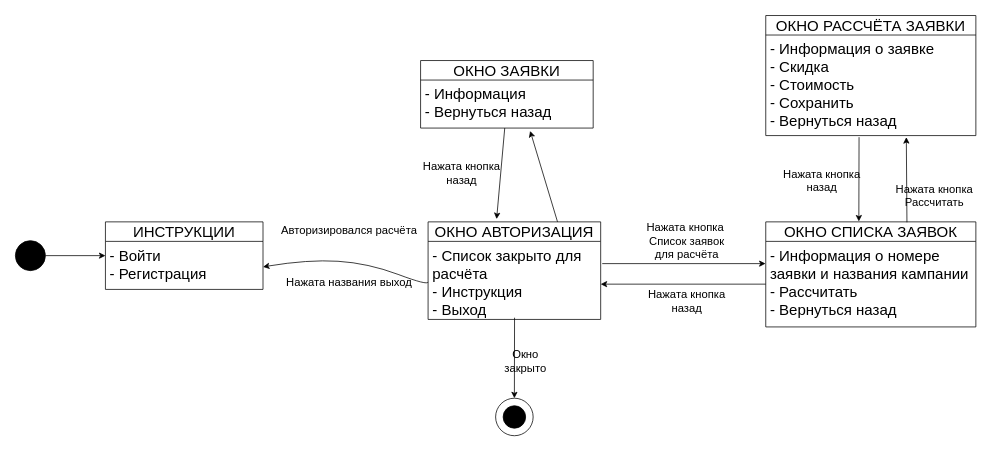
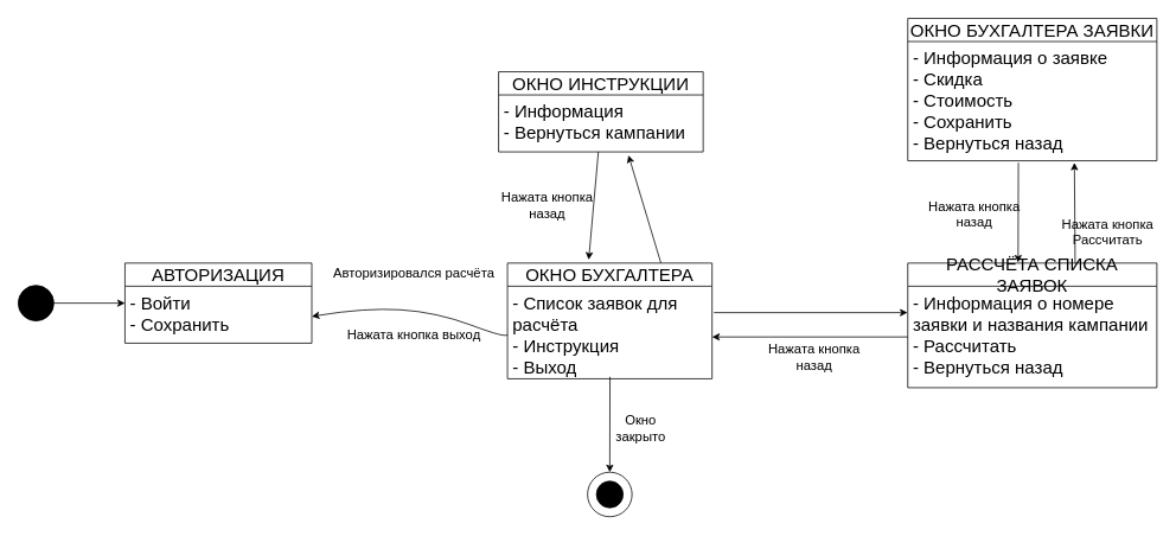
  <mxCell id="0" />
  <mxCell id="1" parent="0" />
  <mxCell id="2" value="" style="ellipse;whiteSpace=wrap;html=1;fillColor=#000000;" vertex="1" parent="1"><mxGeometry x="20" y="320" width="40" height="40" as="geometry" /></mxCell>
  <mxCell id="3" value="" style="endArrow=classic;html=1;rounded=0;exitX=1;exitY=0.5;exitDx=0;exitDy=0;" edge="1" parent="1" source="2"><mxGeometry width="50" height="50" relative="1" as="geometry"><mxPoint x="260" y="520" as="sourcePoint" /><mxPoint x="140" y="340" as="targetPoint" /></mxGeometry></mxCell>
- <mxCell id="4" value="&lt;font style=&quot;font-size: 20px;&quot;&gt;ИНСТРУКЦИИ&lt;/font&gt;" style="swimlane;fontStyle=0;childLayout=stackLayout;horizontal=1;startSize=26;fillColor=none;horizontalStack=0;resizeParent=1;resizeParentMax=0;resizeLast=0;collapsible=1;marginBottom=0;whiteSpace=wrap;html=1;" vertex="1" parent="1"><mxGeometry x="140" y="295" width="210" height="90" as="geometry"><mxRectangle x="160" y="188" width="190" height="40" as="alternateBounds" /></mxGeometry></mxCell>
- <mxCell id="5" value="&lt;font style=&quot;font-size: 20px;&quot;&gt;- Войти&lt;br&gt;- Регистрация&lt;br&gt;&lt;/font&gt;" style="text;strokeColor=none;fillColor=none;align=left;verticalAlign=top;spacingLeft=4;spacingRight=4;overflow=hidden;rotatable=0;points=[[0,0.5],[1,0.5]];portConstraint=eastwest;whiteSpace=wrap;html=1;" vertex="1" parent="4"><mxGeometry y="26" width="210" height="64" as="geometry" /></mxCell>
- <mxCell id="6" value="&lt;font style=&quot;font-size: 20px;&quot;&gt;ОКНО АВТОРИЗАЦИЯ&lt;/font&gt;" style="swimlane;fontStyle=0;childLayout=stackLayout;horizontal=1;startSize=26;fillColor=none;horizontalStack=0;resizeParent=1;resizeParentMax=0;resizeLast=0;collapsible=1;marginBottom=0;whiteSpace=wrap;html=1;" vertex="1" parent="1"><mxGeometry x="570" y="295" width="230" height="130" as="geometry"><mxRectangle x="160" y="188" width="190" height="40" as="alternateBounds" /></mxGeometry></mxCell>
- <mxCell id="7" value="&lt;font style=&quot;font-size: 20px;&quot;&gt;- Список закрыто для расчёта&lt;br&gt;- Инструкция&lt;br&gt;- Выход&lt;br&gt;&lt;/font&gt;" style="text;strokeColor=none;fillColor=none;align=left;verticalAlign=top;spacingLeft=4;spacingRight=4;overflow=hidden;rotatable=0;points=[[0,0.5],[1,0.5]];portConstraint=eastwest;whiteSpace=wrap;html=1;" vertex="1" parent="6"><mxGeometry y="26" width="230" height="104" as="geometry" /></mxCell>
+ <mxCell id="4" value="&lt;font style=&quot;font-size: 20px;&quot;&gt;АВТОРИЗАЦИЯ&lt;/font&gt;" style="swimlane;fontStyle=0;childLayout=stackLayout;horizontal=1;startSize=26;fillColor=none;horizontalStack=0;resizeParent=1;resizeParentMax=0;resizeLast=0;collapsible=1;marginBottom=0;whiteSpace=wrap;html=1;" vertex="1" parent="1"><mxGeometry x="140" y="295" width="210" height="90" as="geometry"><mxRectangle x="160" y="188" width="190" height="40" as="alternateBounds" /></mxGeometry></mxCell>
+ <mxCell id="5" value="&lt;font style=&quot;font-size: 20px;&quot;&gt;- Войти&lt;br&gt;- Сохранить&lt;br&gt;&lt;/font&gt;" style="text;strokeColor=none;fillColor=none;align=left;verticalAlign=top;spacingLeft=4;spacingRight=4;overflow=hidden;rotatable=0;points=[[0,0.5],[1,0.5]];portConstraint=eastwest;whiteSpace=wrap;html=1;" vertex="1" parent="4"><mxGeometry y="26" width="210" height="64" as="geometry" /></mxCell>
+ <mxCell id="6" value="&lt;font style=&quot;font-size: 20px;&quot;&gt;ОКНО БУХГАЛТЕРА&lt;/font&gt;" style="swimlane;fontStyle=0;childLayout=stackLayout;horizontal=1;startSize=26;fillColor=none;horizontalStack=0;resizeParent=1;resizeParentMax=0;resizeLast=0;collapsible=1;marginBottom=0;whiteSpace=wrap;html=1;" vertex="1" parent="1"><mxGeometry x="570" y="295" width="230" height="130" as="geometry"><mxRectangle x="160" y="188" width="190" height="40" as="alternateBounds" /></mxGeometry></mxCell>
+ <mxCell id="7" value="&lt;font style=&quot;font-size: 20px;&quot;&gt;- Список заявок для расчёта&lt;br&gt;- Инструкция&lt;br&gt;- Выход&lt;br&gt;&lt;/font&gt;" style="text;strokeColor=none;fillColor=none;align=left;verticalAlign=top;spacingLeft=4;spacingRight=4;overflow=hidden;rotatable=0;points=[[0,0.5],[1,0.5]];portConstraint=eastwest;whiteSpace=wrap;html=1;" vertex="1" parent="6"><mxGeometry y="26" width="230" height="104" as="geometry" /></mxCell>
  <mxCell id="8" value="&lt;font style=&quot;font-size: 15px;&quot;&gt;Авторизировался расчёта&lt;/font&gt;" style="text;html=1;strokeColor=none;fillColor=none;align=center;verticalAlign=middle;whiteSpace=wrap;rounded=0;" vertex="1" parent="1"><mxGeometry x="360" y="285" width="210" height="40" as="geometry" /></mxCell>
- <mxCell id="9" value="&lt;font style=&quot;font-size: 15px;&quot;&gt;Нажата названия выход&lt;/font&gt;" style="text;html=1;strokeColor=none;fillColor=none;align=center;verticalAlign=middle;whiteSpace=wrap;rounded=0;" vertex="1" parent="1"><mxGeometry x="360" y="355" width="210" height="40" as="geometry" /></mxCell>
+ <mxCell id="9" value="&lt;font style=&quot;font-size: 15px;&quot;&gt;Нажата кнопка выход&lt;/font&gt;" style="text;html=1;strokeColor=none;fillColor=none;align=center;verticalAlign=middle;whiteSpace=wrap;rounded=0;" vertex="1" parent="1"><mxGeometry x="360" y="355" width="210" height="40" as="geometry" /></mxCell>
  <mxCell id="10" value="" style="curved=1;endArrow=classic;html=1;rounded=0;exitX=1;exitY=0.5;exitDx=0;exitDy=0;" edge="1" parent="1" source="9"><mxGeometry width="50" height="50" relative="1" as="geometry"><mxPoint x="590" y="450" as="sourcePoint" /><mxPoint x="350" y="355" as="targetPoint" /><Array as="points"><mxPoint x="570" y="380" /><mxPoint x="490" y="350" /><mxPoint x="410" y="345" /></Array></mxGeometry></mxCell>
  <mxCell id="11" value="" style="ellipse;whiteSpace=wrap;html=1;" vertex="1" parent="1"><mxGeometry x="660" y="530" width="50" height="50" as="geometry" /></mxCell>
  <mxCell id="12" value="" style="ellipse;whiteSpace=wrap;html=1;fillColor=#000000;" vertex="1" parent="1"><mxGeometry x="670" y="540" width="30" height="30" as="geometry" /></mxCell>
- <mxCell id="13" value="&lt;span style=&quot;font-size: 15px;&quot;&gt;Окно&lt;br&gt;закрыто&lt;/span&gt;" style="text;html=1;strokeColor=none;fillColor=none;align=center;verticalAlign=middle;whiteSpace=wrap;rounded=0;" vertex="1" parent="1"><mxGeometry x="660" y="460" width="80" height="40" as="geometry" /></mxCell>
+ <mxCell id="13" value="&lt;span style=&quot;font-size: 15px;&quot;&gt;Окно&lt;br&gt;закрыто&lt;/span&gt;" style="text;html=1;strokeColor=none;fillColor=none;align=center;verticalAlign=middle;whiteSpace=wrap;rounded=0;" vertex="1" parent="1"><mxGeometry x="680" y="460" width="80" height="40" as="geometry" /></mxCell>
  <mxCell id="14" value="" style="endArrow=classic;html=1;rounded=0;exitX=0.501;exitY=0.978;exitDx=0;exitDy=0;exitPerimeter=0;entryX=0.5;entryY=0;entryDx=0;entryDy=0;" edge="1" parent="1" source="7" target="11"><mxGeometry width="50" height="50" relative="1" as="geometry"><mxPoint x="640" y="540" as="sourcePoint" /><mxPoint x="690" y="490" as="targetPoint" /></mxGeometry></mxCell>
- <mxCell id="15" value="&lt;font style=&quot;font-size: 20px;&quot;&gt;ОКНО ЗАЯВКИ&lt;/font&gt;" style="swimlane;fontStyle=0;childLayout=stackLayout;horizontal=1;startSize=26;fillColor=none;horizontalStack=0;resizeParent=1;resizeParentMax=0;resizeLast=0;collapsible=1;marginBottom=0;whiteSpace=wrap;html=1;" vertex="1" parent="1"><mxGeometry x="560" y="80" width="230" height="90" as="geometry"><mxRectangle x="160" y="188" width="190" height="40" as="alternateBounds" /></mxGeometry></mxCell>
- <mxCell id="16" value="&lt;font style=&quot;font-size: 20px;&quot;&gt;- Информация&lt;br&gt;- Вернуться назад&lt;br&gt;&lt;/font&gt;" style="text;strokeColor=none;fillColor=none;align=left;verticalAlign=top;spacingLeft=4;spacingRight=4;overflow=hidden;rotatable=0;points=[[0,0.5],[1,0.5]];portConstraint=eastwest;whiteSpace=wrap;html=1;" vertex="1" parent="15"><mxGeometry y="26" width="230" height="64" as="geometry" /></mxCell>
+ <mxCell id="15" value="&lt;font style=&quot;font-size: 20px;&quot;&gt;ОКНО ИНСТРУКЦИИ&lt;/font&gt;" style="swimlane;fontStyle=0;childLayout=stackLayout;horizontal=1;startSize=26;fillColor=none;horizontalStack=0;resizeParent=1;resizeParentMax=0;resizeLast=0;collapsible=1;marginBottom=0;whiteSpace=wrap;html=1;" vertex="1" parent="1"><mxGeometry x="560" y="80" width="230" height="90" as="geometry"><mxRectangle x="160" y="188" width="190" height="40" as="alternateBounds" /></mxGeometry></mxCell>
+ <mxCell id="16" value="&lt;font style=&quot;font-size: 20px;&quot;&gt;- Информация&lt;br&gt;- Вернуться кампании&lt;br&gt;&lt;/font&gt;" style="text;strokeColor=none;fillColor=none;align=left;verticalAlign=top;spacingLeft=4;spacingRight=4;overflow=hidden;rotatable=0;points=[[0,0.5],[1,0.5]];portConstraint=eastwest;whiteSpace=wrap;html=1;" vertex="1" parent="15"><mxGeometry y="26" width="230" height="64" as="geometry" /></mxCell>
  <mxCell id="17" value="" style="endArrow=classic;html=1;rounded=0;exitX=0.75;exitY=0;exitDx=0;exitDy=0;entryX=0.635;entryY=1.06;entryDx=0;entryDy=0;entryPerimeter=0;" edge="1" parent="1" source="6" target="16"><mxGeometry width="50" height="50" relative="1" as="geometry"><mxPoint x="1000" y="520" as="sourcePoint" /><mxPoint x="1050" y="470" as="targetPoint" /></mxGeometry></mxCell>
  <mxCell id="18" value="" style="endArrow=classic;html=1;rounded=0;entryX=0.397;entryY=-0.029;entryDx=0;entryDy=0;entryPerimeter=0;" edge="1" parent="1" source="16" target="6"><mxGeometry width="50" height="50" relative="1" as="geometry"><mxPoint x="990" y="390" as="sourcePoint" /><mxPoint x="1050" y="470" as="targetPoint" /></mxGeometry></mxCell>
  <mxCell id="19" value="&lt;font style=&quot;font-size: 15px;&quot;&gt;Нажата кнопка назад&lt;/font&gt;" style="text;html=1;strokeColor=none;fillColor=none;align=center;verticalAlign=middle;whiteSpace=wrap;rounded=0;" vertex="1" parent="1"><mxGeometry x="560" y="210" width="110" height="40" as="geometry" /></mxCell>
- <mxCell id="20" value="&lt;font style=&quot;font-size: 20px;&quot;&gt;ОКНО СПИСКА ЗАЯВОК&lt;/font&gt;" style="swimlane;fontStyle=0;childLayout=stackLayout;horizontal=1;startSize=26;fillColor=none;horizontalStack=0;resizeParent=1;resizeParentMax=0;resizeLast=0;collapsible=1;marginBottom=0;whiteSpace=wrap;html=1;" vertex="1" parent="1"><mxGeometry x="1020" y="295" width="280" height="140" as="geometry"><mxRectangle x="160" y="188" width="190" height="40" as="alternateBounds" /></mxGeometry></mxCell>
+ <mxCell id="20" value="&lt;font style=&quot;font-size: 20px;&quot;&gt;РАССЧЁТА СПИСКА ЗАЯВОК&lt;/font&gt;" style="swimlane;fontStyle=0;childLayout=stackLayout;horizontal=1;startSize=26;fillColor=none;horizontalStack=0;resizeParent=1;resizeParentMax=0;resizeLast=0;collapsible=1;marginBottom=0;whiteSpace=wrap;html=1;" vertex="1" parent="1"><mxGeometry x="1020" y="295" width="280" height="140" as="geometry"><mxRectangle x="160" y="188" width="190" height="40" as="alternateBounds" /></mxGeometry></mxCell>
  <mxCell id="21" value="&lt;font style=&quot;font-size: 20px;&quot;&gt;- Информация о номере заявки и названия кампании&lt;br&gt;- Рассчитать&lt;br&gt;- Вернуться назад&lt;br&gt;&lt;/font&gt;" style="text;strokeColor=none;fillColor=none;align=left;verticalAlign=top;spacingLeft=4;spacingRight=4;overflow=hidden;rotatable=0;points=[[0,0.5],[1,0.5]];portConstraint=eastwest;whiteSpace=wrap;html=1;" vertex="1" parent="20"><mxGeometry y="26" width="280" height="114" as="geometry" /></mxCell>
  <mxCell id="22" value="" style="endArrow=classic;html=1;rounded=0;exitX=1.009;exitY=0.285;exitDx=0;exitDy=0;exitPerimeter=0;entryX=-0.001;entryY=0.26;entryDx=0;entryDy=0;entryPerimeter=0;" edge="1" parent="1" source="7" target="21"><mxGeometry width="50" height="50" relative="1" as="geometry"><mxPoint x="1090" y="550" as="sourcePoint" /><mxPoint x="1140" y="500" as="targetPoint" /></mxGeometry></mxCell>
  <mxCell id="23" value="" style="endArrow=classic;html=1;rounded=0;exitX=0;exitY=0.5;exitDx=0;exitDy=0;" edge="1" parent="1" source="21"><mxGeometry width="50" height="50" relative="1" as="geometry"><mxPoint x="1090" y="550" as="sourcePoint" /><mxPoint x="800" y="378" as="targetPoint" /></mxGeometry></mxCell>
  <mxCell id="24" value="&lt;font style=&quot;font-size: 15px;&quot;&gt;Нажата кнопка назад&lt;/font&gt;" style="text;html=1;strokeColor=none;fillColor=none;align=center;verticalAlign=middle;whiteSpace=wrap;rounded=0;" vertex="1" parent="1"><mxGeometry x="860" y="380" width="110" height="40" as="geometry" /></mxCell>
- <mxCell id="25" value="&lt;font style=&quot;font-size: 15px;&quot;&gt;Нажата кнопка&amp;nbsp;&lt;br&gt;Список заявок для расчёта&lt;br&gt;&lt;/font&gt;" style="text;html=1;strokeColor=none;fillColor=none;align=center;verticalAlign=middle;whiteSpace=wrap;rounded=0;" vertex="1" parent="1"><mxGeometry x="860" y="300" width="110" height="40" as="geometry" /></mxCell>
- <mxCell id="26" value="&lt;font style=&quot;font-size: 20px;&quot;&gt;ОКНО РАССЧЁТА ЗАЯВКИ&lt;/font&gt;" style="swimlane;fontStyle=0;childLayout=stackLayout;horizontal=1;startSize=26;fillColor=none;horizontalStack=0;resizeParent=1;resizeParentMax=0;resizeLast=0;collapsible=1;marginBottom=0;whiteSpace=wrap;html=1;" vertex="1" parent="1"><mxGeometry x="1020" y="20" width="280" height="160" as="geometry"><mxRectangle x="160" y="188" width="190" height="40" as="alternateBounds" /></mxGeometry></mxCell>
+ <mxCell id="26" value="&lt;font style=&quot;font-size: 20px;&quot;&gt;ОКНО БУХГАЛТЕРА ЗАЯВКИ&lt;/font&gt;" style="swimlane;fontStyle=0;childLayout=stackLayout;horizontal=1;startSize=26;fillColor=none;horizontalStack=0;resizeParent=1;resizeParentMax=0;resizeLast=0;collapsible=1;marginBottom=0;whiteSpace=wrap;html=1;" vertex="1" parent="1"><mxGeometry x="1020" y="20" width="280" height="160" as="geometry"><mxRectangle x="160" y="188" width="190" height="40" as="alternateBounds" /></mxGeometry></mxCell>
  <mxCell id="27" value="&lt;font style=&quot;font-size: 20px;&quot;&gt;- Информация о заявке&lt;br&gt;- Скидка&lt;br&gt;- Стоимость&lt;br&gt;- Сохранить&lt;br&gt;- Вернуться назад&lt;br&gt;&lt;/font&gt;" style="text;strokeColor=none;fillColor=none;align=left;verticalAlign=top;spacingLeft=4;spacingRight=4;overflow=hidden;rotatable=0;points=[[0,0.5],[1,0.5]];portConstraint=eastwest;whiteSpace=wrap;html=1;" vertex="1" parent="26"><mxGeometry y="26" width="280" height="134" as="geometry" /></mxCell>
  <mxCell id="28" value="" style="endArrow=classic;html=1;rounded=0;entryX=0.669;entryY=1.016;entryDx=0;entryDy=0;entryPerimeter=0;exitX=0.672;exitY=0.004;exitDx=0;exitDy=0;exitPerimeter=0;" edge="1" parent="1" source="20" target="27"><mxGeometry width="50" height="50" relative="1" as="geometry"><mxPoint x="1090" y="350" as="sourcePoint" /><mxPoint x="1140" y="300" as="targetPoint" /></mxGeometry></mxCell>
  <mxCell id="29" value="" style="endArrow=classic;html=1;rounded=0;exitX=0.444;exitY=1.016;exitDx=0;exitDy=0;exitPerimeter=0;entryX=0.443;entryY=-0.004;entryDx=0;entryDy=0;entryPerimeter=0;" edge="1" parent="1" source="27" target="20"><mxGeometry width="50" height="50" relative="1" as="geometry"><mxPoint x="1090" y="350" as="sourcePoint" /><mxPoint x="1144" y="290" as="targetPoint" /></mxGeometry></mxCell>
  <mxCell id="30" value="&lt;font style=&quot;font-size: 15px;&quot;&gt;Нажата кнопка назад&lt;/font&gt;" style="text;html=1;strokeColor=none;fillColor=none;align=center;verticalAlign=middle;whiteSpace=wrap;rounded=0;" vertex="1" parent="1"><mxGeometry x="1040" y="220" width="110" height="40" as="geometry" /></mxCell>
  <mxCell id="31" value="&lt;font style=&quot;font-size: 15px;&quot;&gt;Нажата кнопка Рассчитать&lt;/font&gt;" style="text;html=1;strokeColor=none;fillColor=none;align=center;verticalAlign=middle;whiteSpace=wrap;rounded=0;" vertex="1" parent="1"><mxGeometry x="1190" y="240" width="110" height="40" as="geometry" /></mxCell>
